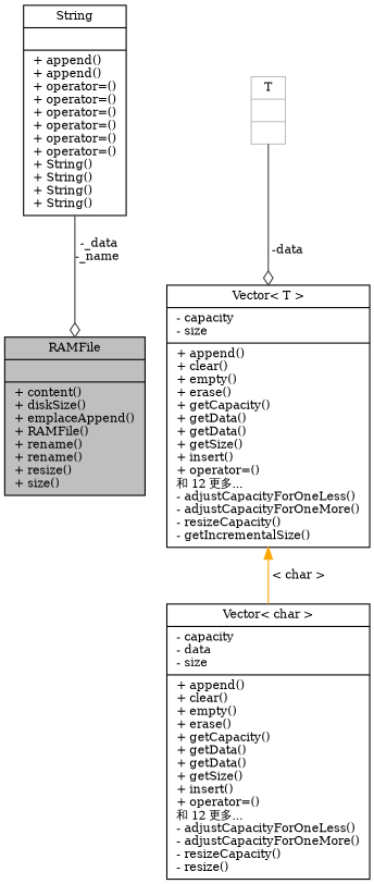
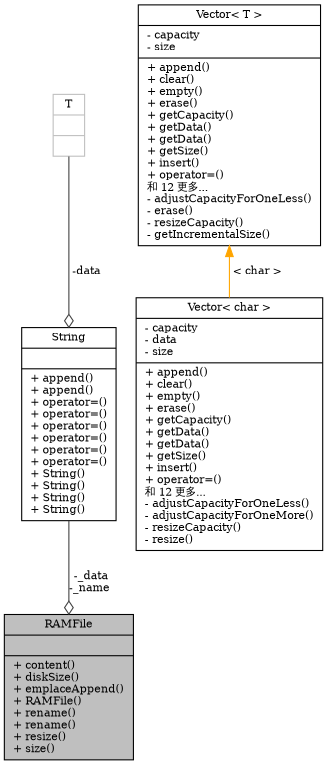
  digraph {
    fontname="DejaVu Serif"
    node [color=black fillcolor=white fontname="DejaVu Serif" fontsize=10 shape=record style=filled]
    edge [arrowhead=odiamond color=grey25 fontname="DejaVu Serif" fontsize=10 labelfontname=Helvetica labelfontsize=10 style=solid]
    n1 [fillcolor=grey75 fontcolor=black height=0.2 label="{RAMFile\n||+ content()\l+ diskSize()\l+ emplaceAppend()\l+ RAMFile()\l+ rename()\l+ rename()\l+ resize()\l+ size()\l}" width=0.4]
    n2 [height=0.2 label="{String\n||+ append()\l+ append()\l+ operator=()\l+ operator=()\l+ operator=()\l+ operator=()\l+ operator=()\l+ operator=()\l+ String()\l+ String()\l+ String()\l+ String()\l}" width=0.4]
    n3 [height=0.2 label="{Vector\< char \>\n|- capacity\l- data\l- size\l|+ append()\l+ clear()\l+ empty()\l+ erase()\l+ getCapacity()\l+ getData()\l+ getData()\l+ getSize()\l+ insert()\l+ operator=()\l和 12 更多...\l- adjustCapacityForOneLess()\l- adjustCapacityForOneMore()\l- resizeCapacity()\l- resize()\l}" width=0.4]
-   n4 [height=0.2 label="{Vector\< T \>\n|- capacity\l- size\l|+ append()\l+ clear()\l+ empty()\l+ erase()\l+ getCapacity()\l+ getData()\l+ getData()\l+ getSize()\l+ insert()\l+ operator=()\l和 12 更多...\l- adjustCapacityForOneLess()\l- adjustCapacityForOneMore()\l- resizeCapacity()\l- getIncrementalSize()\l}" width=0.4]
+   n4 [height=0.2 label="{Vector\< T \>\n|- capacity\l- size\l|+ append()\l+ clear()\l+ empty()\l+ erase()\l+ getCapacity()\l+ getData()\l+ getData()\l+ getSize()\l+ insert()\l+ operator=()\l和 12 更多...\l- adjustCapacityForOneLess()\l- erase()\l- resizeCapacity()\l- getIncrementalSize()\l}" width=0.4]
    n5 [color=grey75 height=0.2 label="{T\n||}" width=0.4]
    n2 -> n1 [label=" -_data\n-_name"]
    n4 -> n3 [color=orange dir=back label=" \< char \>" arrowhead=""]
-   n5 -> n4 [label=" -data"]
+   n5 -> n2 [label=" -data"]
  }
